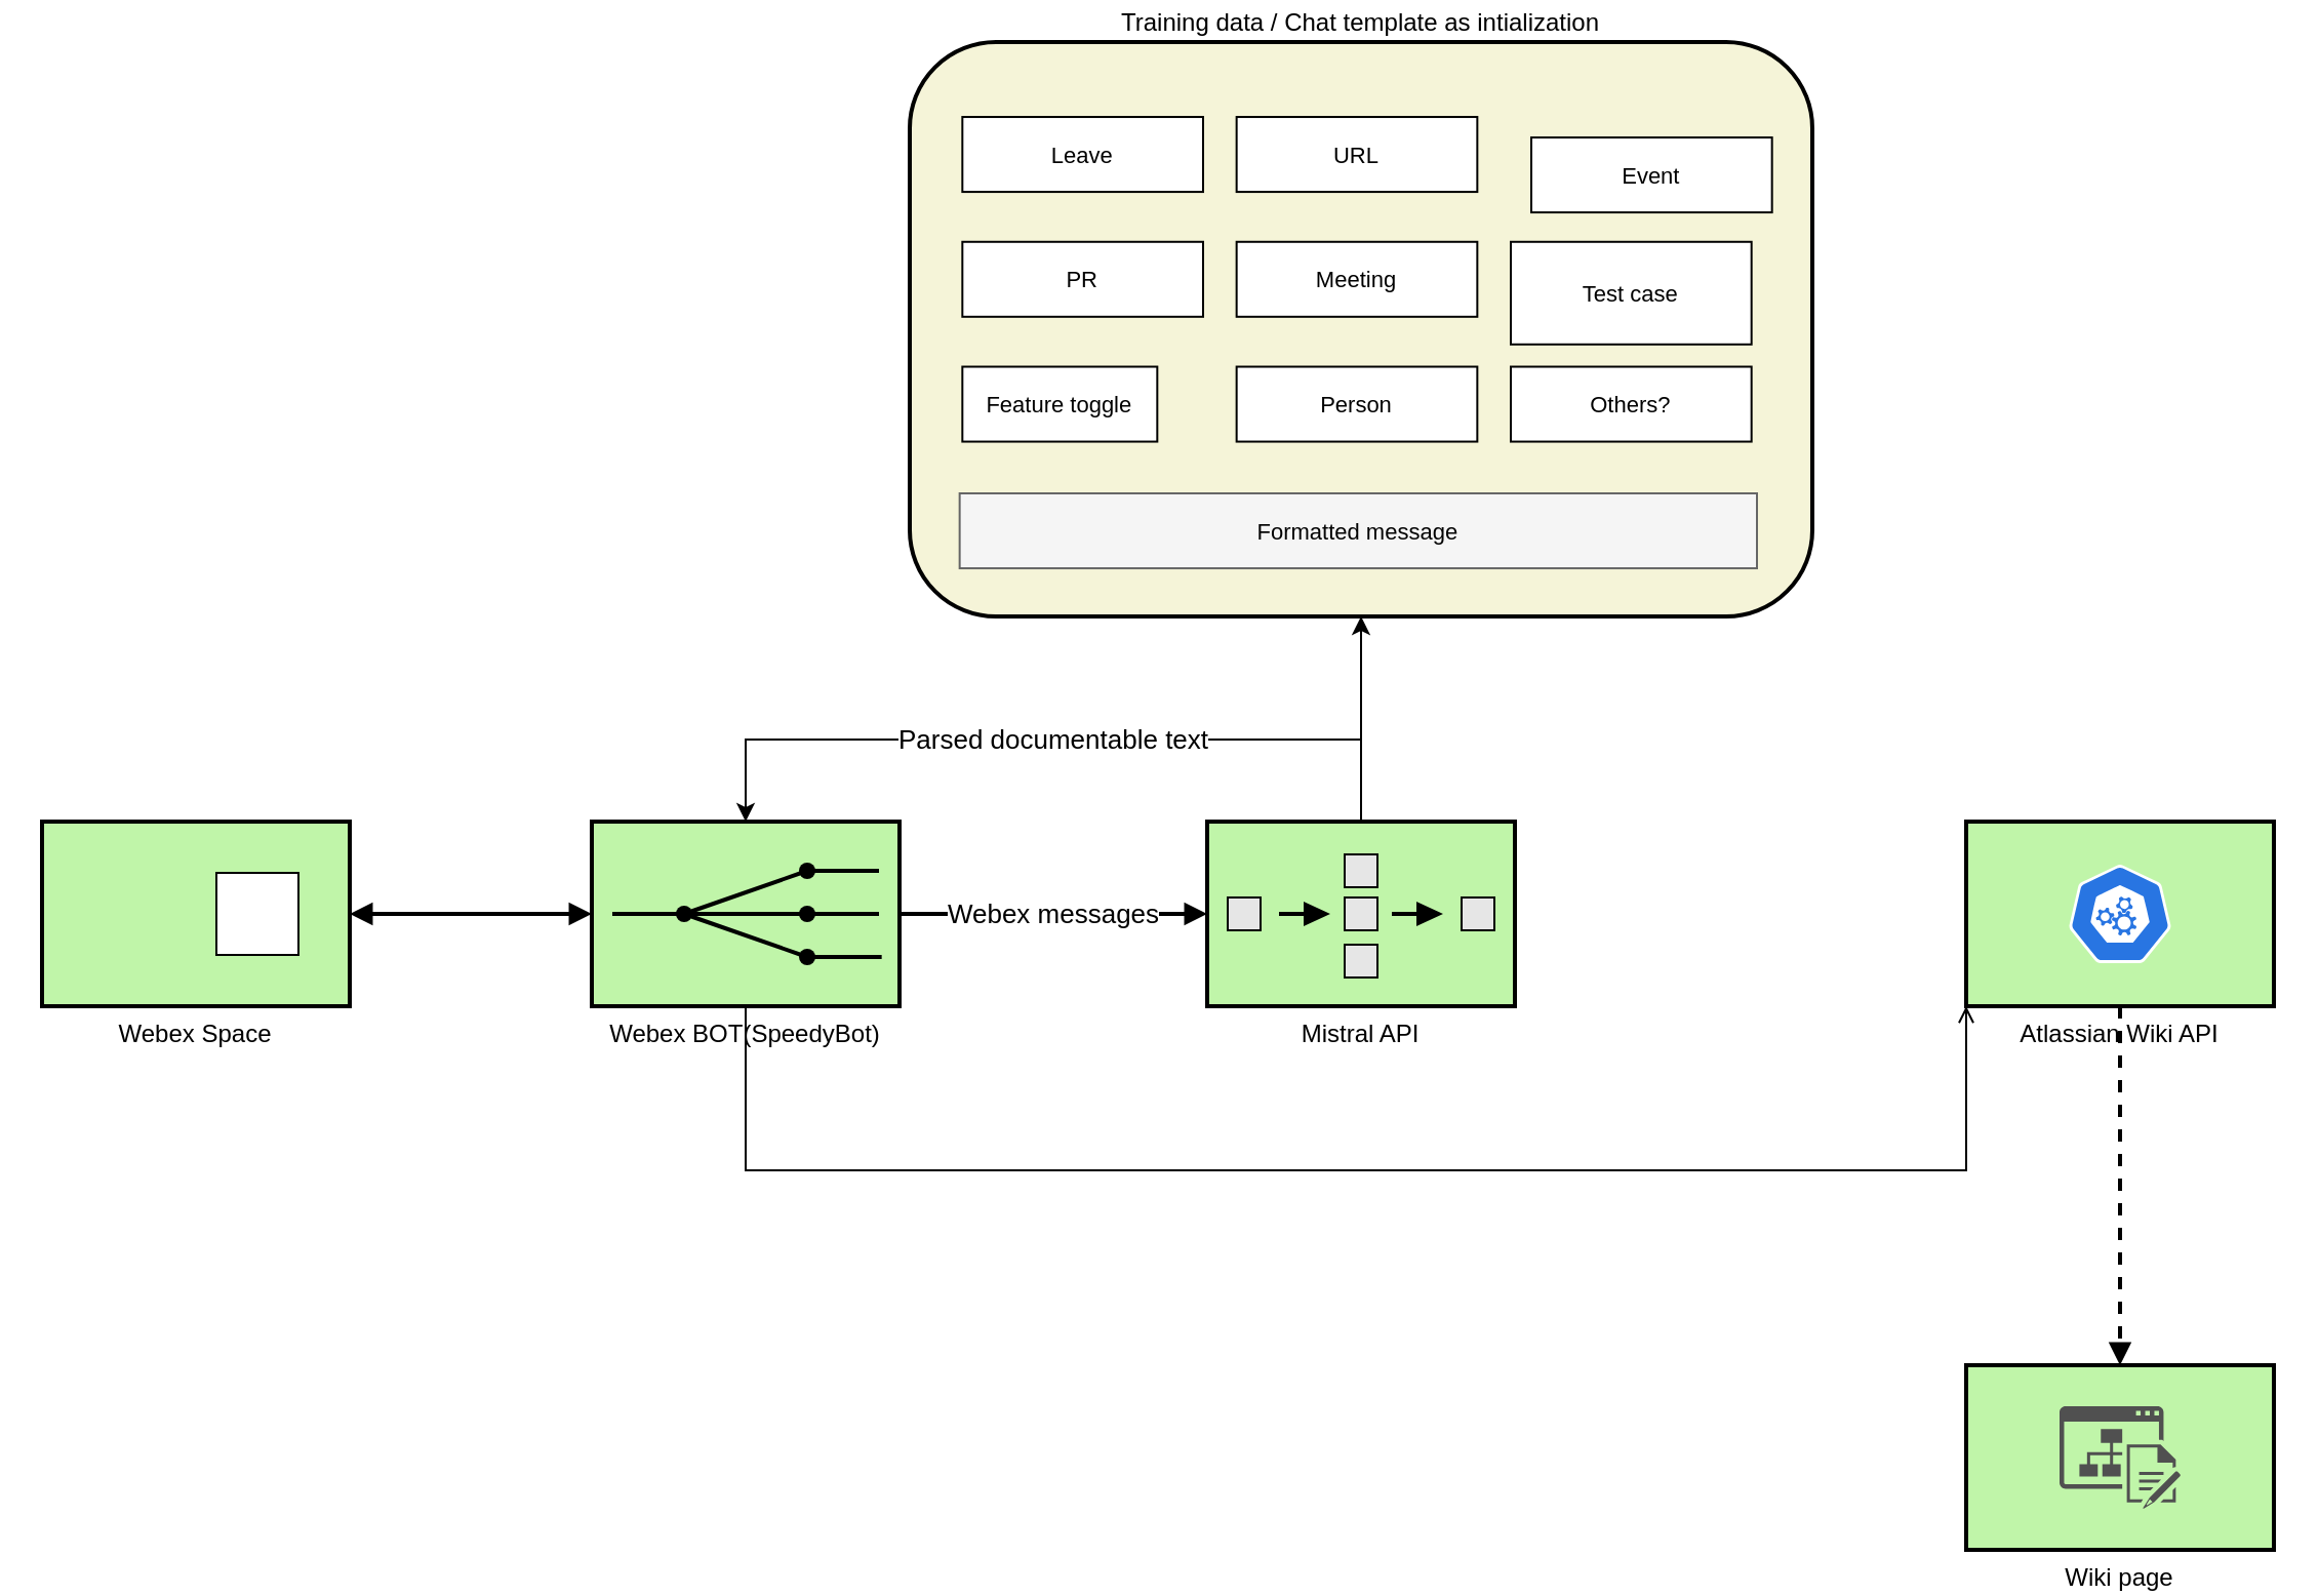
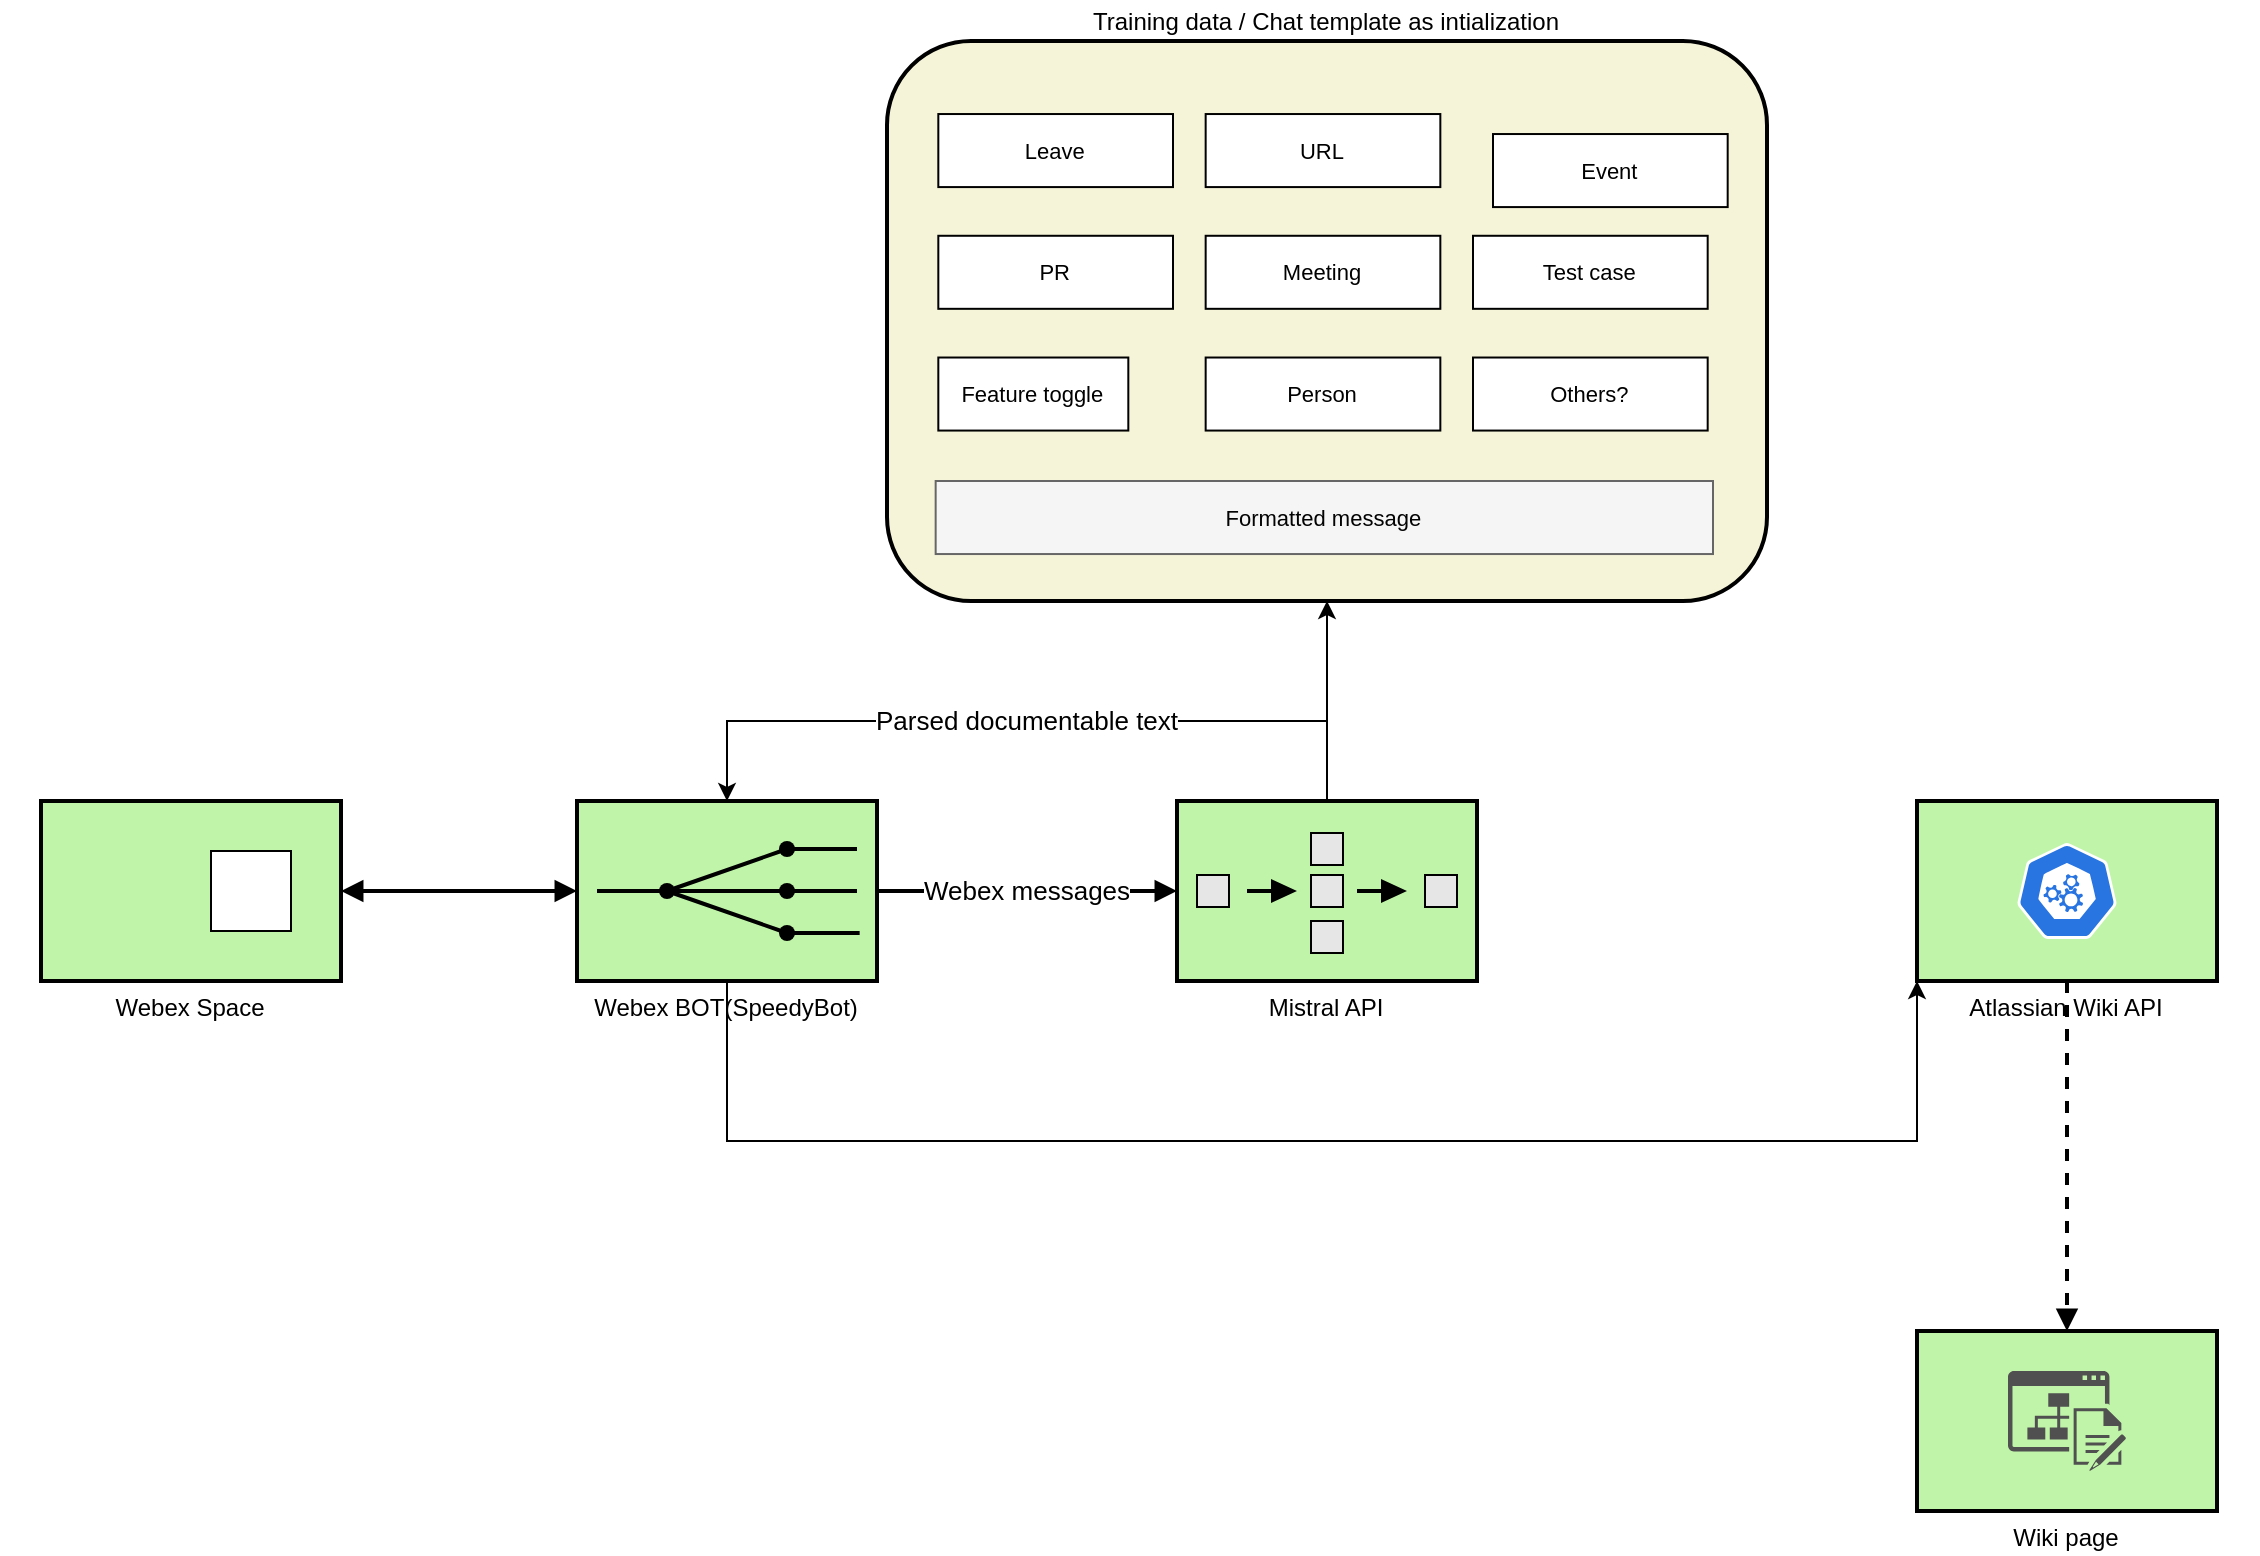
  <mxCell id="0" style=";html=1;" />
  <mxCell id="1" style=";html=1;" parent="0" />
  <mxCell id="2" value="&lt;font style=&quot;font-size: 13px;&quot;&gt;Webex messages&lt;/font&gt;" style="edgeStyle=orthogonalEdgeStyle;rounded=0;html=1;endArrow=block;endFill=1;jettySize=auto;orthogonalLoop=1;strokeWidth=2;startArrow=none;startFill=0;" parent="1" source="4" target="20" edge="1"><mxGeometry relative="1" as="geometry"><Array as="points"><mxPoint x="583" y="445" /></Array><mxPoint x="583" y="240" as="targetPoint" /></mxGeometry></mxCell>
- <mxCell id="3" style="edgeStyle=orthogonalEdgeStyle;rounded=0;orthogonalLoop=1;jettySize=auto;html=1;exitX=0.5;exitY=1;exitDx=0;exitDy=0;exitPerimeter=0;entryX=0;entryY=1;entryDx=0;entryDy=0;endArrow=open;" edge="1" parent="1" source="4" target="22"><mxGeometry relative="1" as="geometry"><mxPoint x="438" y="580" as="sourcePoint" /><mxPoint x="958" y="580" as="targetPoint" /><Array as="points"><mxPoint x="363" y="570" /><mxPoint x="958" y="570" /></Array></mxGeometry></mxCell>
+ <mxCell id="3" style="edgeStyle=orthogonalEdgeStyle;rounded=0;orthogonalLoop=1;jettySize=auto;html=1;exitX=0.5;exitY=1;exitDx=0;exitDy=0;exitPerimeter=0;entryX=0;entryY=1;entryDx=0;entryDy=0;" edge="1" parent="1" source="4" target="22"><mxGeometry relative="1" as="geometry"><mxPoint x="438" y="580" as="sourcePoint" /><mxPoint x="958" y="580" as="targetPoint" /><Array as="points"><mxPoint x="363" y="570" /><mxPoint x="958" y="570" /></Array></mxGeometry></mxCell>
  <mxCell id="4" value="Webex BOT(SpeedyBot)" style="strokeWidth=2;dashed=0;align=center;fontSize=12;fillColor=#c0f5a9;verticalLabelPosition=bottom;verticalAlign=top;shape=mxgraph.eip.recipient_list;" parent="1" vertex="1"><mxGeometry x="288" y="400" width="150" height="90" as="geometry" /></mxCell>
  <mxCell id="5" style="edgeStyle=orthogonalEdgeStyle;rounded=0;html=1;endArrow=block;endFill=1;jettySize=auto;orthogonalLoop=1;strokeWidth=2;startArrow=block;startFill=1;entryX=0;entryY=0.5;entryDx=0;entryDy=0;entryPerimeter=0;" parent="1" source="6" target="4" edge="1"><mxGeometry relative="1" as="geometry"><mxPoint x="230" y="445" as="targetPoint" /></mxGeometry></mxCell>
  <mxCell id="6" value="Webex Space" style="strokeWidth=2;dashed=0;align=center;fontSize=12;shape=rect;verticalLabelPosition=bottom;verticalAlign=top;fillColor=#c0f5a9" parent="1" vertex="1"><mxGeometry x="20" y="400" width="150" height="90" as="geometry" /></mxCell>
  <mxCell id="7" value="" style="strokeWidth=1;dashed=0;align=center;fontSize=8;shape=rect;fillColor=#ffffff;strokeColor=#000000;" parent="6" vertex="1"><mxGeometry x="85" y="25" width="40" height="40" as="geometry" /></mxCell>
  <mxCell id="8" value="Training data / Chat template as intialization" style="strokeWidth=2;dashed=0;align=center;fontSize=12;shape=rect;verticalLabelPosition=top;verticalAlign=bottom;fillColor=#F5F4D8;labelPosition=center;rounded=1;shadow=0;" parent="1" vertex="1"><mxGeometry x="443" y="20" width="440" height="280" as="geometry" /></mxCell>
  <mxCell id="9" value="Leave" style="strokeWidth=1;dashed=0;align=center;fontSize=11;shape=rect;fillColor=#ffffff;strokeColor=#000000;" parent="8" vertex="1"><mxGeometry x="25.66" y="36.522" width="117.34" height="36.522" as="geometry" /></mxCell>
  <mxCell id="10" value="URL" style="strokeWidth=1;dashed=0;align=center;fontSize=11;shape=rect;fillColor=#ffffff;strokeColor=#000000;" parent="8" vertex="1"><mxGeometry x="159.33" y="36.522" width="117.34" height="36.522" as="geometry" /></mxCell>
  <mxCell id="11" value="Event" style="strokeWidth=1;dashed=0;align=center;fontSize=11;shape=rect;fillColor=#ffffff;strokeColor=#000000;" parent="8" vertex="1"><mxGeometry x="303" y="46.522" width="117.34" height="36.522" as="geometry" /></mxCell>
- <mxCell id="12" value="Test case" style="strokeWidth=1;dashed=0;align=center;fontSize=11;shape=rect;fillColor=#ffffff;strokeColor=#000000;" parent="8" vertex="1"><mxGeometry x="293.0" y="97.391" width="117.34" height="50" as="geometry" /></mxCell>
+ <mxCell id="12" value="Test case" style="strokeWidth=1;dashed=0;align=center;fontSize=11;shape=rect;fillColor=#ffffff;strokeColor=#000000;" parent="8" vertex="1"><mxGeometry x="293.0" y="97.391" width="117.34" height="36.522" as="geometry" /></mxCell>
  <mxCell id="13" value="Meeting" style="strokeWidth=1;dashed=0;align=center;fontSize=11;shape=rect;fillColor=#ffffff;strokeColor=#000000;" parent="8" vertex="1"><mxGeometry x="159.33" y="97.391" width="117.34" height="36.522" as="geometry" /></mxCell>
  <mxCell id="14" value="PR" style="strokeWidth=1;dashed=0;align=center;fontSize=11;shape=rect;fillColor=#ffffff;strokeColor=#000000;" parent="8" vertex="1"><mxGeometry x="25.66" y="97.391" width="117.34" height="36.522" as="geometry" /></mxCell>
  <mxCell id="15" value="Others?" style="strokeWidth=1;dashed=0;align=center;fontSize=11;shape=rect;fillColor=#ffffff;strokeColor=#000000;" parent="8" vertex="1"><mxGeometry x="293.0" y="158.261" width="117.34" height="36.522" as="geometry" /></mxCell>
  <mxCell id="16" value="Person" style="strokeWidth=1;dashed=0;align=center;fontSize=11;shape=rect;fillColor=#ffffff;strokeColor=#000000;" parent="8" vertex="1"><mxGeometry x="159.33" y="158.261" width="117.34" height="36.522" as="geometry" /></mxCell>
  <mxCell id="17" value="Feature toggle" style="strokeWidth=1;dashed=0;align=center;fontSize=11;shape=rect;fillColor=#ffffff;strokeColor=#000000;" parent="8" vertex="1"><mxGeometry x="25.66" y="158.261" width="95" height="36.522" as="geometry" /></mxCell>
  <mxCell id="18" value="Formatted message" style="strokeWidth=1;dashed=0;align=center;fontSize=11;shape=rect;fillColor=#f5f5f5;strokeColor=#666666;fontColor=#030303;" parent="8" vertex="1"><mxGeometry x="24.33" y="220" width="388.67" height="36.52" as="geometry" /></mxCell>
  <mxCell id="19" style="edgeStyle=orthogonalEdgeStyle;rounded=0;orthogonalLoop=1;jettySize=auto;html=1;entryX=0.5;entryY=1;entryDx=0;entryDy=0;" edge="1" parent="1" source="20" target="8"><mxGeometry relative="1" as="geometry" /></mxCell>
  <mxCell id="20" value="Mistral API" style="strokeWidth=2;dashed=0;align=center;fontSize=12;fillColor=#c0f5a9;verticalLabelPosition=bottom;verticalAlign=top;shape=mxgraph.eip.composed_message_processor;labelPosition=center;" parent="1" vertex="1"><mxGeometry x="588" y="400" width="150" height="90" as="geometry" /></mxCell>
  <mxCell id="21" style="edgeStyle=orthogonalEdgeStyle;rounded=0;html=1;endArrow=block;endFill=1;jettySize=auto;orthogonalLoop=1;strokeWidth=2;startArrow=none;startFill=0;entryX=0.5;entryY=0;entryDx=0;entryDy=0;dashed=1;" parent="1" source="22" target="26" edge="1"><mxGeometry relative="1" as="geometry"><mxPoint x="1088" y="320" as="targetPoint" /><Array as="points"><mxPoint x="1033" y="635" /><mxPoint x="1033" y="635" /></Array></mxGeometry></mxCell>
  <mxCell id="22" value="Atlassian Wiki API" style="strokeWidth=2;dashed=0;align=center;fontSize=12;shape=rect;verticalLabelPosition=bottom;verticalAlign=top;fillColor=#c0f5a9" parent="1" vertex="1"><mxGeometry x="958" y="400" width="150" height="90" as="geometry" /></mxCell>
  <mxCell id="23" value="" style="aspect=fixed;sketch=0;html=1;dashed=0;whitespace=wrap;fillColor=#2875E2;strokeColor=#ffffff;points=[[0.005,0.63,0],[0.1,0.2,0],[0.9,0.2,0],[0.5,0,0],[0.995,0.63,0],[0.72,0.99,0],[0.5,1,0],[0.28,0.99,0]];shape=mxgraph.kubernetes.icon2;prIcon=api" parent="1" vertex="1"><mxGeometry x="1008" y="421" width="50" height="48" as="geometry" /></mxCell>
  <mxCell id="24" value="" style="group" parent="1" vertex="1" connectable="0"><mxGeometry x="958" y="665" width="150" height="90" as="geometry" /></mxCell>
  <mxCell id="25" value="" style="group" parent="24" vertex="1" connectable="0"><mxGeometry width="150" height="90" as="geometry" /></mxCell>
  <mxCell id="26" value="Wiki page" style="strokeWidth=2;dashed=0;align=center;fontSize=12;shape=rect;verticalLabelPosition=bottom;verticalAlign=top;fillColor=#c0f5a9" parent="25" vertex="1"><mxGeometry width="150" height="90" as="geometry" /></mxCell>
  <mxCell id="27" value="" style="sketch=0;pointerEvents=1;shadow=0;dashed=0;html=1;strokeColor=none;fillColor=#505050;labelPosition=center;verticalLabelPosition=bottom;verticalAlign=top;outlineConnect=0;align=center;shape=mxgraph.office.sites.wiki_site;" parent="25" vertex="1"><mxGeometry x="45.5" y="20" width="59" height="50" as="geometry" /></mxCell>
  <mxCell id="28" value="&lt;font style=&quot;font-size: 13px;&quot;&gt;Parsed documentable text&lt;/font&gt;" style="edgeStyle=orthogonalEdgeStyle;rounded=0;orthogonalLoop=1;jettySize=auto;html=1;entryX=0.5;entryY=0;entryDx=0;entryDy=0;entryPerimeter=0;" edge="1" parent="1" source="20" target="4"><mxGeometry relative="1" as="geometry"><Array as="points"><mxPoint x="663" y="360" /><mxPoint x="363" y="360" /></Array></mxGeometry></mxCell>
